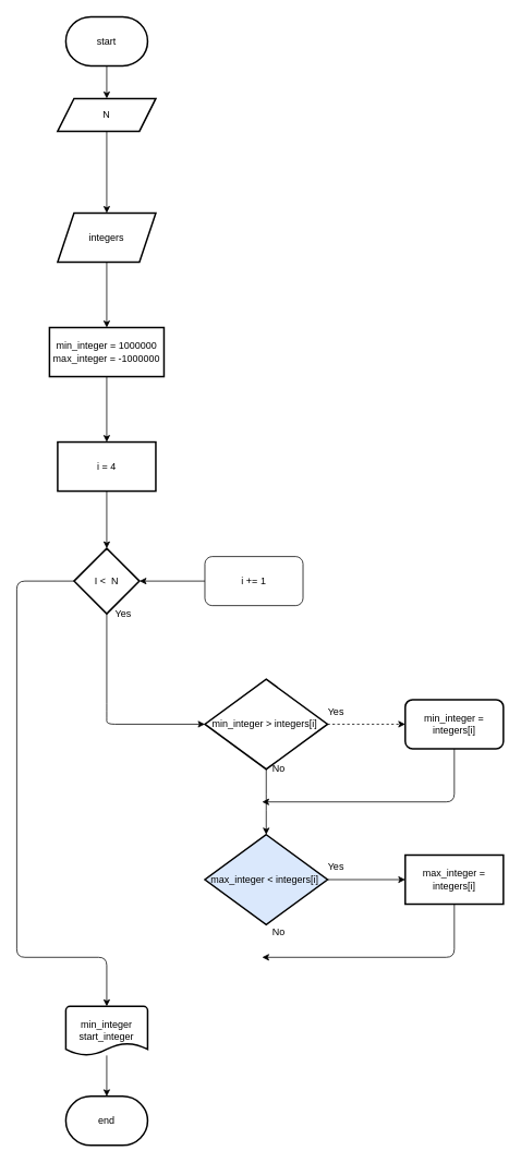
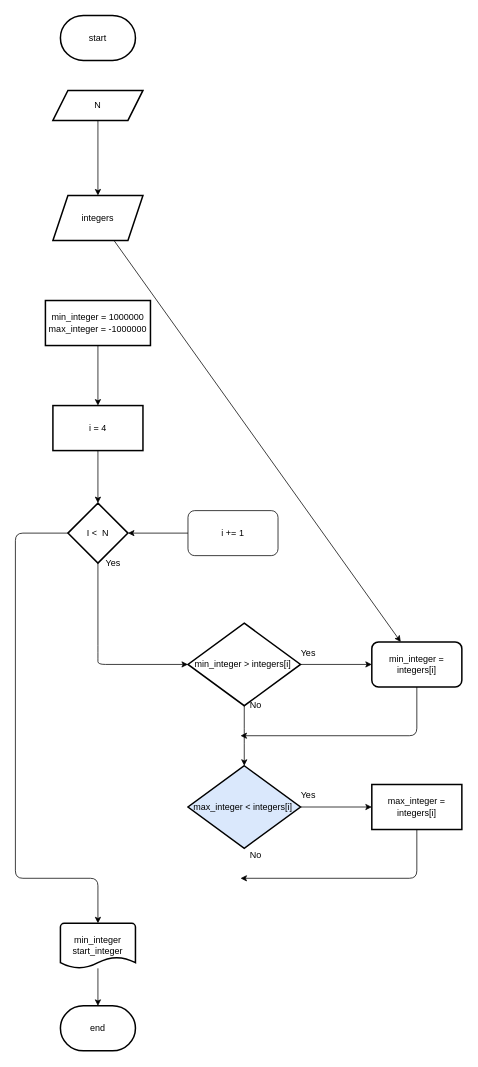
  <mxCell id="0" />
  <mxCell id="1" parent="0" />
- <mxCell id="2" value="" style="edgeStyle=none;html=1;" edge="1" parent="1" source="3" target="5"><mxGeometry relative="1" as="geometry" /></mxCell>
  <mxCell id="3" value="start" style="strokeWidth=2;html=1;shape=mxgraph.flowchart.terminator;whiteSpace=wrap;" vertex="1" parent="1"><mxGeometry x="80" y="20" width="100" height="60" as="geometry" /></mxCell>
  <mxCell id="4" value="" style="edgeStyle=none;html=1;" edge="1" parent="1" source="5" target="7"><mxGeometry relative="1" as="geometry" /></mxCell>
  <mxCell id="5" value="N" style="shape=parallelogram;perimeter=parallelogramPerimeter;whiteSpace=wrap;html=1;fixedSize=1;strokeWidth=2;" vertex="1" parent="1"><mxGeometry x="70" y="120" width="120" height="40" as="geometry" /></mxCell>
- <mxCell id="6" value="" style="edgeStyle=none;html=1;" edge="1" parent="1" source="7" target="9"><mxGeometry relative="1" as="geometry" /></mxCell>
+ <mxCell id="6" value="" style="edgeStyle=none;html=1;" edge="1" parent="1" source="7" target="21"><mxGeometry relative="1" as="geometry" /></mxCell>
  <mxCell id="7" value="integers" style="shape=parallelogram;perimeter=parallelogramPerimeter;whiteSpace=wrap;html=1;fixedSize=1;strokeWidth=2;" vertex="1" parent="1"><mxGeometry x="70" y="260" width="120" height="60" as="geometry" /></mxCell>
  <mxCell id="8" value="" style="edgeStyle=none;html=1;" edge="1" parent="1" source="9" target="11"><mxGeometry relative="1" as="geometry" /></mxCell>
  <mxCell id="9" value="min_integer = 1000000&lt;br&gt;max_integer = -1000000" style="whiteSpace=wrap;html=1;strokeWidth=2;" vertex="1" parent="1"><mxGeometry x="60" y="400" width="140" height="60" as="geometry" /></mxCell>
  <mxCell id="10" value="" style="edgeStyle=none;html=1;" edge="1" parent="1" source="11" target="14"><mxGeometry relative="1" as="geometry" /></mxCell>
  <mxCell id="11" value="i = 4" style="whiteSpace=wrap;html=1;strokeWidth=2;" vertex="1" parent="1"><mxGeometry x="70" y="540" width="120" height="60" as="geometry" /></mxCell>
  <mxCell id="12" value="" style="edgeStyle=none;html=1;" edge="1" parent="1" source="14" target="19"><mxGeometry relative="1" as="geometry"><Array as="points"><mxPoint x="130" y="870" /><mxPoint x="130" y="885" /></Array></mxGeometry></mxCell>
  <mxCell id="13" style="edgeStyle=none;html=1;" edge="1" parent="1" source="14"><mxGeometry relative="1" as="geometry"><mxPoint x="130" y="1230" as="targetPoint" /><Array as="points"><mxPoint x="20" y="710" /><mxPoint x="20" y="1170" /><mxPoint x="130" y="1170" /></Array></mxGeometry></mxCell>
  <mxCell id="14" value="I &amp;lt;&amp;nbsp; N" style="rhombus;whiteSpace=wrap;html=1;strokeWidth=2;" vertex="1" parent="1"><mxGeometry x="90" y="670" width="80" height="80" as="geometry" /></mxCell>
  <mxCell id="15" style="edgeStyle=none;html=1;entryX=1;entryY=0.5;entryDx=0;entryDy=0;" edge="1" parent="1" source="16" target="14"><mxGeometry relative="1" as="geometry" /></mxCell>
  <mxCell id="16" value="i += 1" style="rounded=1;whiteSpace=wrap;html=1;" vertex="1" parent="1"><mxGeometry x="250" y="680" width="120" height="60" as="geometry" /></mxCell>
- <mxCell id="17" value="" style="edgeStyle=none;html=1;dashed=1;" edge="1" parent="1" source="19" target="21"><mxGeometry relative="1" as="geometry" /></mxCell>
+ <mxCell id="17" value="" style="edgeStyle=none;html=1;" edge="1" parent="1" source="19" target="21"><mxGeometry relative="1" as="geometry" /></mxCell>
  <mxCell id="18" value="" style="edgeStyle=none;html=1;" edge="1" parent="1" source="19" target="24"><mxGeometry relative="1" as="geometry"><Array as="points"><mxPoint x="325" y="980" /></Array></mxGeometry></mxCell>
  <mxCell id="19" value="min_integer &amp;gt; integers[i]&amp;nbsp;" style="rhombus;whiteSpace=wrap;html=1;strokeWidth=2;" vertex="1" parent="1"><mxGeometry x="250" y="830" width="150" height="110" as="geometry" /></mxCell>
  <mxCell id="20" style="edgeStyle=none;html=1;" edge="1" parent="1" source="21"><mxGeometry relative="1" as="geometry"><mxPoint x="320" y="980" as="targetPoint" /><Array as="points"><mxPoint x="555" y="980" /></Array></mxGeometry></mxCell>
  <mxCell id="21" value="min_integer = integers[i]" style="rounded=1;whiteSpace=wrap;html=1;strokeWidth=2;" vertex="1" parent="1"><mxGeometry x="495" y="855" width="120" height="60" as="geometry" /></mxCell>
  <mxCell id="22" value="Yes" style="text;html=1;align=center;verticalAlign=middle;resizable=0;points=[];autosize=1;strokeColor=none;fillColor=none;" vertex="1" parent="1"><mxGeometry x="395" y="860" width="30" height="20" as="geometry" /></mxCell>
  <mxCell id="23" value="" style="edgeStyle=none;html=1;" edge="1" parent="1" source="24" target="26"><mxGeometry relative="1" as="geometry" /></mxCell>
  <mxCell id="24" value="max_integer &amp;lt; integers[i]&amp;nbsp;" style="rhombus;whiteSpace=wrap;html=1;strokeWidth=2;fillColor=#dae8fc;" vertex="1" parent="1"><mxGeometry x="250" y="1020" width="150" height="110" as="geometry" /></mxCell>
  <mxCell id="25" style="edgeStyle=none;html=1;" edge="1" parent="1" source="26"><mxGeometry relative="1" as="geometry"><mxPoint x="320" y="1170" as="targetPoint" /><Array as="points"><mxPoint x="555" y="1170" /></Array></mxGeometry></mxCell>
  <mxCell id="26" value="max_integer = integers[i]" style="whiteSpace=wrap;html=1;strokeWidth=2;" vertex="1" parent="1"><mxGeometry x="495" y="1045" width="120" height="60" as="geometry" /></mxCell>
  <mxCell id="27" value="No" style="text;html=1;align=center;verticalAlign=middle;resizable=0;points=[];autosize=1;strokeColor=none;fillColor=none;" vertex="1" parent="1"><mxGeometry x="325" y="930" width="30" height="20" as="geometry" /></mxCell>
  <mxCell id="28" value="Yes" style="text;html=1;align=center;verticalAlign=middle;resizable=0;points=[];autosize=1;strokeColor=none;fillColor=none;" vertex="1" parent="1"><mxGeometry x="395" y="1050" width="30" height="20" as="geometry" /></mxCell>
  <mxCell id="29" value="No" style="text;html=1;align=center;verticalAlign=middle;resizable=0;points=[];autosize=1;strokeColor=none;fillColor=none;" vertex="1" parent="1"><mxGeometry x="325" y="1130" width="30" height="20" as="geometry" /></mxCell>
  <mxCell id="30" value="Yes" style="text;html=1;align=center;verticalAlign=middle;resizable=0;points=[];autosize=1;strokeColor=none;fillColor=none;" vertex="1" parent="1"><mxGeometry x="135" y="740" width="30" height="20" as="geometry" /></mxCell>
  <mxCell id="31" style="edgeStyle=none;html=1;" edge="1" parent="1" source="32"><mxGeometry relative="1" as="geometry"><mxPoint x="130" y="1340" as="targetPoint" /></mxGeometry></mxCell>
  <mxCell id="32" value="min_integer&lt;br&gt;start_integer" style="strokeWidth=2;html=1;shape=mxgraph.flowchart.document2;whiteSpace=wrap;size=0.25;" vertex="1" parent="1"><mxGeometry x="80" y="1230" width="100" height="60" as="geometry" /></mxCell>
  <mxCell id="33" value="end" style="strokeWidth=2;html=1;shape=mxgraph.flowchart.terminator;whiteSpace=wrap;" vertex="1" parent="1"><mxGeometry x="80" y="1340" width="100" height="60" as="geometry" /></mxCell>
